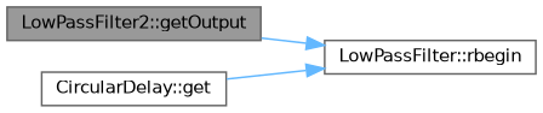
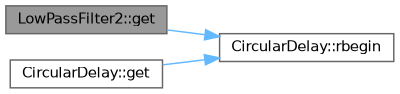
  digraph {
    rankdir=LR
    node [color=grey40 fillcolor=white fontname=Helvetica fontsize=10 shape=box style=filled]
    edge [color=steelblue1 fontname=Helvetica fontsize=10 labelfontname=Helvetica labelfontsize=10 style=solid]
-   n1 [color=gray40 fillcolor=grey60 fontcolor=black height=0.2 label="LowPassFilter2::getOutput" width=0.4]
-   n2 [height=0.2 label="LowPassFilter::rbegin" width=0.4]
+   n1 [color=gray40 fillcolor=grey60 fontcolor=black height=0.2 label="LowPassFilter2::get" width=0.4]
+   n2 [height=0.2 label="CircularDelay::rbegin" width=0.4]
    n3 [height=0.2 label="CircularDelay::get" width=0.4]
    n1 -> n2
    n3 -> n2
  }
